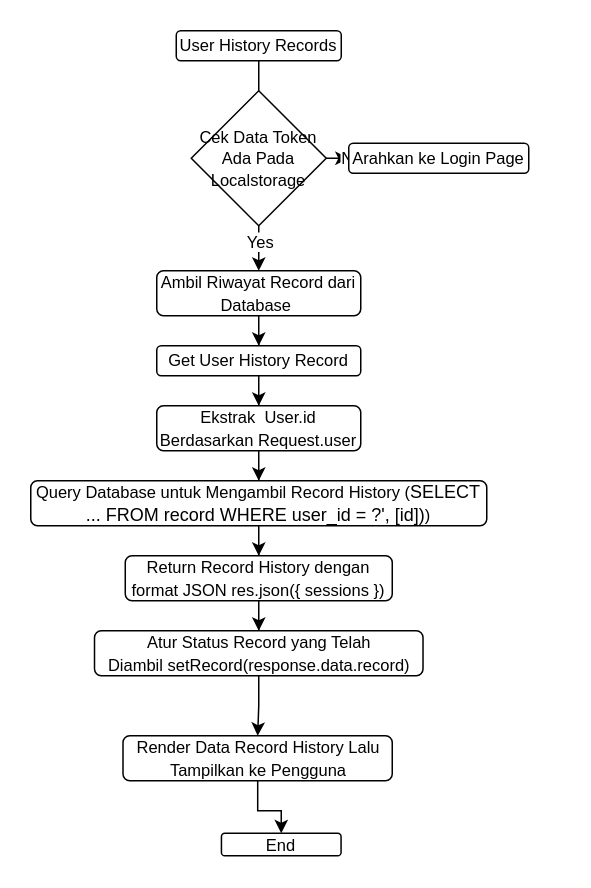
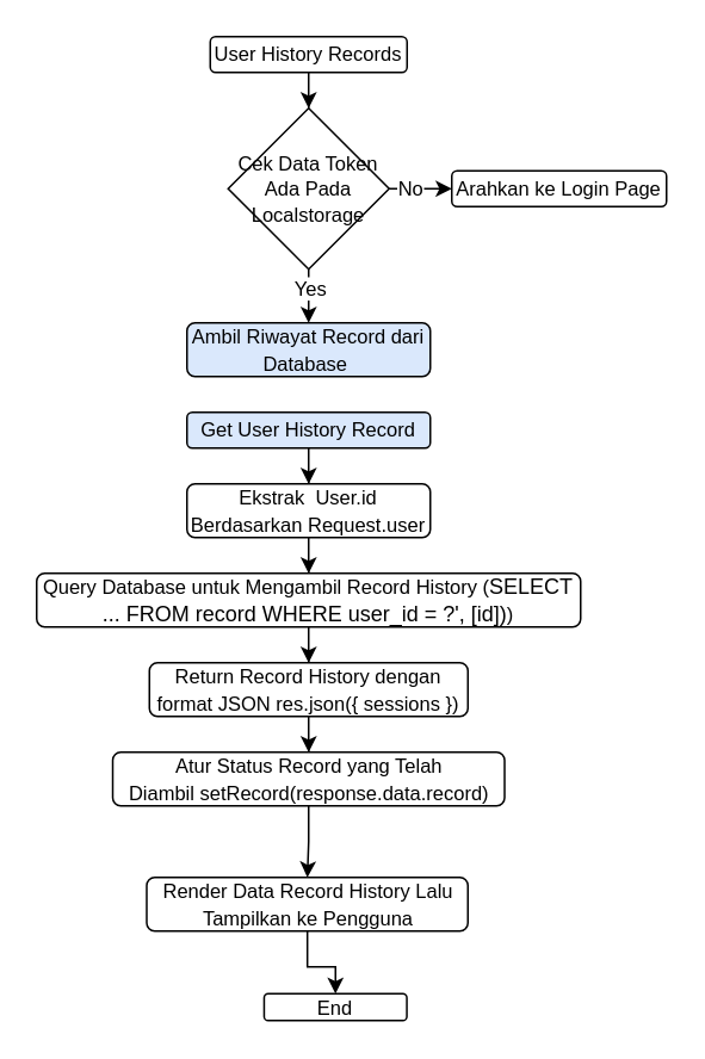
  <mxCell id="0" />
  <mxCell id="1" parent="0" />
- <mxCell id="2" value="" style="edgeStyle=orthogonalEdgeStyle;rounded=0;orthogonalLoop=1;jettySize=auto;html=1;endArrow=none;" edge="1" parent="1" source="3" target="8"><mxGeometry relative="1" as="geometry" /></mxCell>
+ <mxCell id="2" value="" style="edgeStyle=orthogonalEdgeStyle;rounded=0;orthogonalLoop=1;jettySize=auto;html=1;" edge="1" parent="1" source="3" target="8"><mxGeometry relative="1" as="geometry" /></mxCell>
  <mxCell id="3" value="&lt;font style=&quot;font-size: 11px;&quot;&gt;User History Records&lt;/font&gt;" style="rounded=1;whiteSpace=wrap;html=1;" vertex="1" parent="1"><mxGeometry x="117.01" y="20" width="110" height="20" as="geometry" /></mxCell>
  <mxCell id="4" value="" style="edgeStyle=orthogonalEdgeStyle;rounded=0;orthogonalLoop=1;jettySize=auto;html=1;" edge="1" parent="1" source="8" target="9"><mxGeometry relative="1" as="geometry" /></mxCell>
  <mxCell id="5" value="No" style="edgeLabel;html=1;align=center;verticalAlign=middle;resizable=0;points=[];" vertex="1" connectable="0" parent="4"><mxGeometry x="-0.493" y="1" relative="1" as="geometry"><mxPoint as="offset" /></mxGeometry></mxCell>
  <mxCell id="6" value="" style="edgeStyle=orthogonalEdgeStyle;rounded=0;orthogonalLoop=1;jettySize=auto;html=1;" edge="1" parent="1" source="8" target="11"><mxGeometry relative="1" as="geometry" /></mxCell>
  <mxCell id="7" value="Yes" style="edgeLabel;html=1;align=center;verticalAlign=middle;resizable=0;points=[];" vertex="1" connectable="0" parent="6"><mxGeometry x="0.352" y="-1" relative="1" as="geometry"><mxPoint x="1" y="-4" as="offset" /></mxGeometry></mxCell>
  <mxCell id="8" value="&lt;span style=&quot;font-size: 11px;&quot;&gt;Cek Data Token Ada Pada Localstorage&lt;/span&gt;" style="rhombus;whiteSpace=wrap;html=1;" vertex="1" parent="1"><mxGeometry x="127" y="60" width="90" height="90" as="geometry" /></mxCell>
- <mxCell id="9" value="&lt;font style=&quot;font-size: 11px;&quot;&gt;Arahkan ke Login Page&lt;/font&gt;" style="rounded=1;whiteSpace=wrap;html=1;" vertex="1" parent="1"><mxGeometry x="232" y="95" width="120" height="20" as="geometry" /></mxCell>
- <mxCell id="10" value="" style="edgeStyle=orthogonalEdgeStyle;rounded=0;orthogonalLoop=1;jettySize=auto;html=1;" edge="1" parent="1" source="11" target="13"><mxGeometry relative="1" as="geometry" /></mxCell>
- <mxCell id="11" value="&lt;font style=&quot;font-size: 11px;&quot;&gt;Ambil Riwayat Record dari Database&amp;nbsp;&lt;/font&gt;" style="rounded=1;whiteSpace=wrap;html=1;" vertex="1" parent="1"><mxGeometry x="104" y="180" width="136" height="30" as="geometry" /></mxCell>
+ <mxCell id="9" value="&lt;font style=&quot;font-size: 11px;&quot;&gt;Arahkan ke Login Page&lt;/font&gt;" style="rounded=1;whiteSpace=wrap;html=1;" vertex="1" parent="1"><mxGeometry x="252" y="95" width="120" height="20" as="geometry" /></mxCell>
+ <mxCell id="11" value="&lt;font style=&quot;font-size: 11px;&quot;&gt;Ambil Riwayat Record dari Database&amp;nbsp;&lt;/font&gt;" style="rounded=1;whiteSpace=wrap;html=1;fillColor=#dae8fc;" vertex="1" parent="1"><mxGeometry x="104" y="180" width="136" height="30" as="geometry" /></mxCell>
  <mxCell id="12" value="" style="edgeStyle=orthogonalEdgeStyle;rounded=0;orthogonalLoop=1;jettySize=auto;html=1;" edge="1" parent="1" source="13" target="15"><mxGeometry relative="1" as="geometry" /></mxCell>
- <mxCell id="13" value="&lt;font style=&quot;font-size: 11px;&quot;&gt;Get User History Record&lt;/font&gt;" style="rounded=1;whiteSpace=wrap;html=1;" vertex="1" parent="1"><mxGeometry x="104" y="230" width="136" height="20" as="geometry" /></mxCell>
+ <mxCell id="13" value="&lt;font style=&quot;font-size: 11px;&quot;&gt;Get User History Record&lt;/font&gt;" style="rounded=1;whiteSpace=wrap;html=1;fillColor=#dae8fc;" vertex="1" parent="1"><mxGeometry x="104" y="230" width="136" height="20" as="geometry" /></mxCell>
  <mxCell id="14" value="" style="edgeStyle=orthogonalEdgeStyle;rounded=0;orthogonalLoop=1;jettySize=auto;html=1;" edge="1" parent="1" source="15" target="16"><mxGeometry relative="1" as="geometry" /></mxCell>
  <mxCell id="15" value="&lt;font style=&quot;font-size: 11px;&quot;&gt;Ekstrak&amp;nbsp; User.id Berdasarkan Request.user&lt;/font&gt;" style="rounded=1;whiteSpace=wrap;html=1;" vertex="1" parent="1"><mxGeometry x="104" y="270" width="136" height="30" as="geometry" /></mxCell>
  <mxCell id="16" value="&lt;font style=&quot;font-size: 11px;&quot;&gt;Query Database untuk Mengambil Record History&amp;nbsp;&lt;/font&gt;&lt;span style=&quot;font-size: 11px; background-color: initial;&quot;&gt;(&lt;/span&gt;SELECT ... FROM record WHERE user_id = ?', [id])&lt;span style=&quot;font-size: 11px; background-color: initial;&quot;&gt;)&lt;/span&gt;" style="rounded=1;whiteSpace=wrap;html=1;" vertex="1" parent="1"><mxGeometry x="20.01" y="320" width="304" height="30" as="geometry" /></mxCell>
  <mxCell id="17" value="" style="edgeStyle=orthogonalEdgeStyle;rounded=0;orthogonalLoop=1;jettySize=auto;html=1;" edge="1" parent="1" source="18" target="20"><mxGeometry relative="1" as="geometry" /></mxCell>
  <mxCell id="18" value="&lt;font style=&quot;font-size: 11px;&quot;&gt;Atur Status Record yang Telah Diambil&amp;nbsp;setRecord(response.data.record)&lt;/font&gt;" style="rounded=1;whiteSpace=wrap;html=1;" vertex="1" parent="1"><mxGeometry x="62.51" y="420" width="219" height="30" as="geometry" /></mxCell>
  <mxCell id="19" value="" style="edgeStyle=orthogonalEdgeStyle;rounded=0;orthogonalLoop=1;jettySize=auto;html=1;" edge="1" parent="1" source="20" target="21"><mxGeometry relative="1" as="geometry" /></mxCell>
  <mxCell id="20" value="&lt;font style=&quot;font-size: 11px;&quot;&gt;Render Data Record History Lalu Tampilkan ke Pengguna&lt;/font&gt;" style="rounded=1;whiteSpace=wrap;html=1;" vertex="1" parent="1"><mxGeometry x="81.5" y="490" width="179.5" height="30" as="geometry" /></mxCell>
  <mxCell id="21" value="&lt;font style=&quot;font-size: 11px;&quot;&gt;End&lt;/font&gt;" style="rounded=1;whiteSpace=wrap;html=1;" vertex="1" parent="1"><mxGeometry x="147.13" y="555" width="79.75" height="15" as="geometry" /></mxCell>
  <mxCell id="22" value="" style="edgeStyle=orthogonalEdgeStyle;rounded=0;orthogonalLoop=1;jettySize=auto;html=1;" edge="1" parent="1" source="16" target="24"><mxGeometry relative="1" as="geometry"><mxPoint x="172" y="350" as="sourcePoint" /><mxPoint x="172" y="390" as="targetPoint" /></mxGeometry></mxCell>
  <mxCell id="23" style="edgeStyle=orthogonalEdgeStyle;rounded=0;orthogonalLoop=1;jettySize=auto;html=1;entryX=0.5;entryY=0;entryDx=0;entryDy=0;" edge="1" parent="1" source="24" target="18"><mxGeometry relative="1" as="geometry" /></mxCell>
  <mxCell id="24" value="&lt;font style=&quot;font-size: 11px;&quot;&gt;Return Record History dengan format JSON&amp;nbsp;res.json({ sessions })&lt;/font&gt;" style="rounded=1;whiteSpace=wrap;html=1;" vertex="1" parent="1"><mxGeometry x="83.01" y="370" width="178" height="30" as="geometry" /></mxCell>
